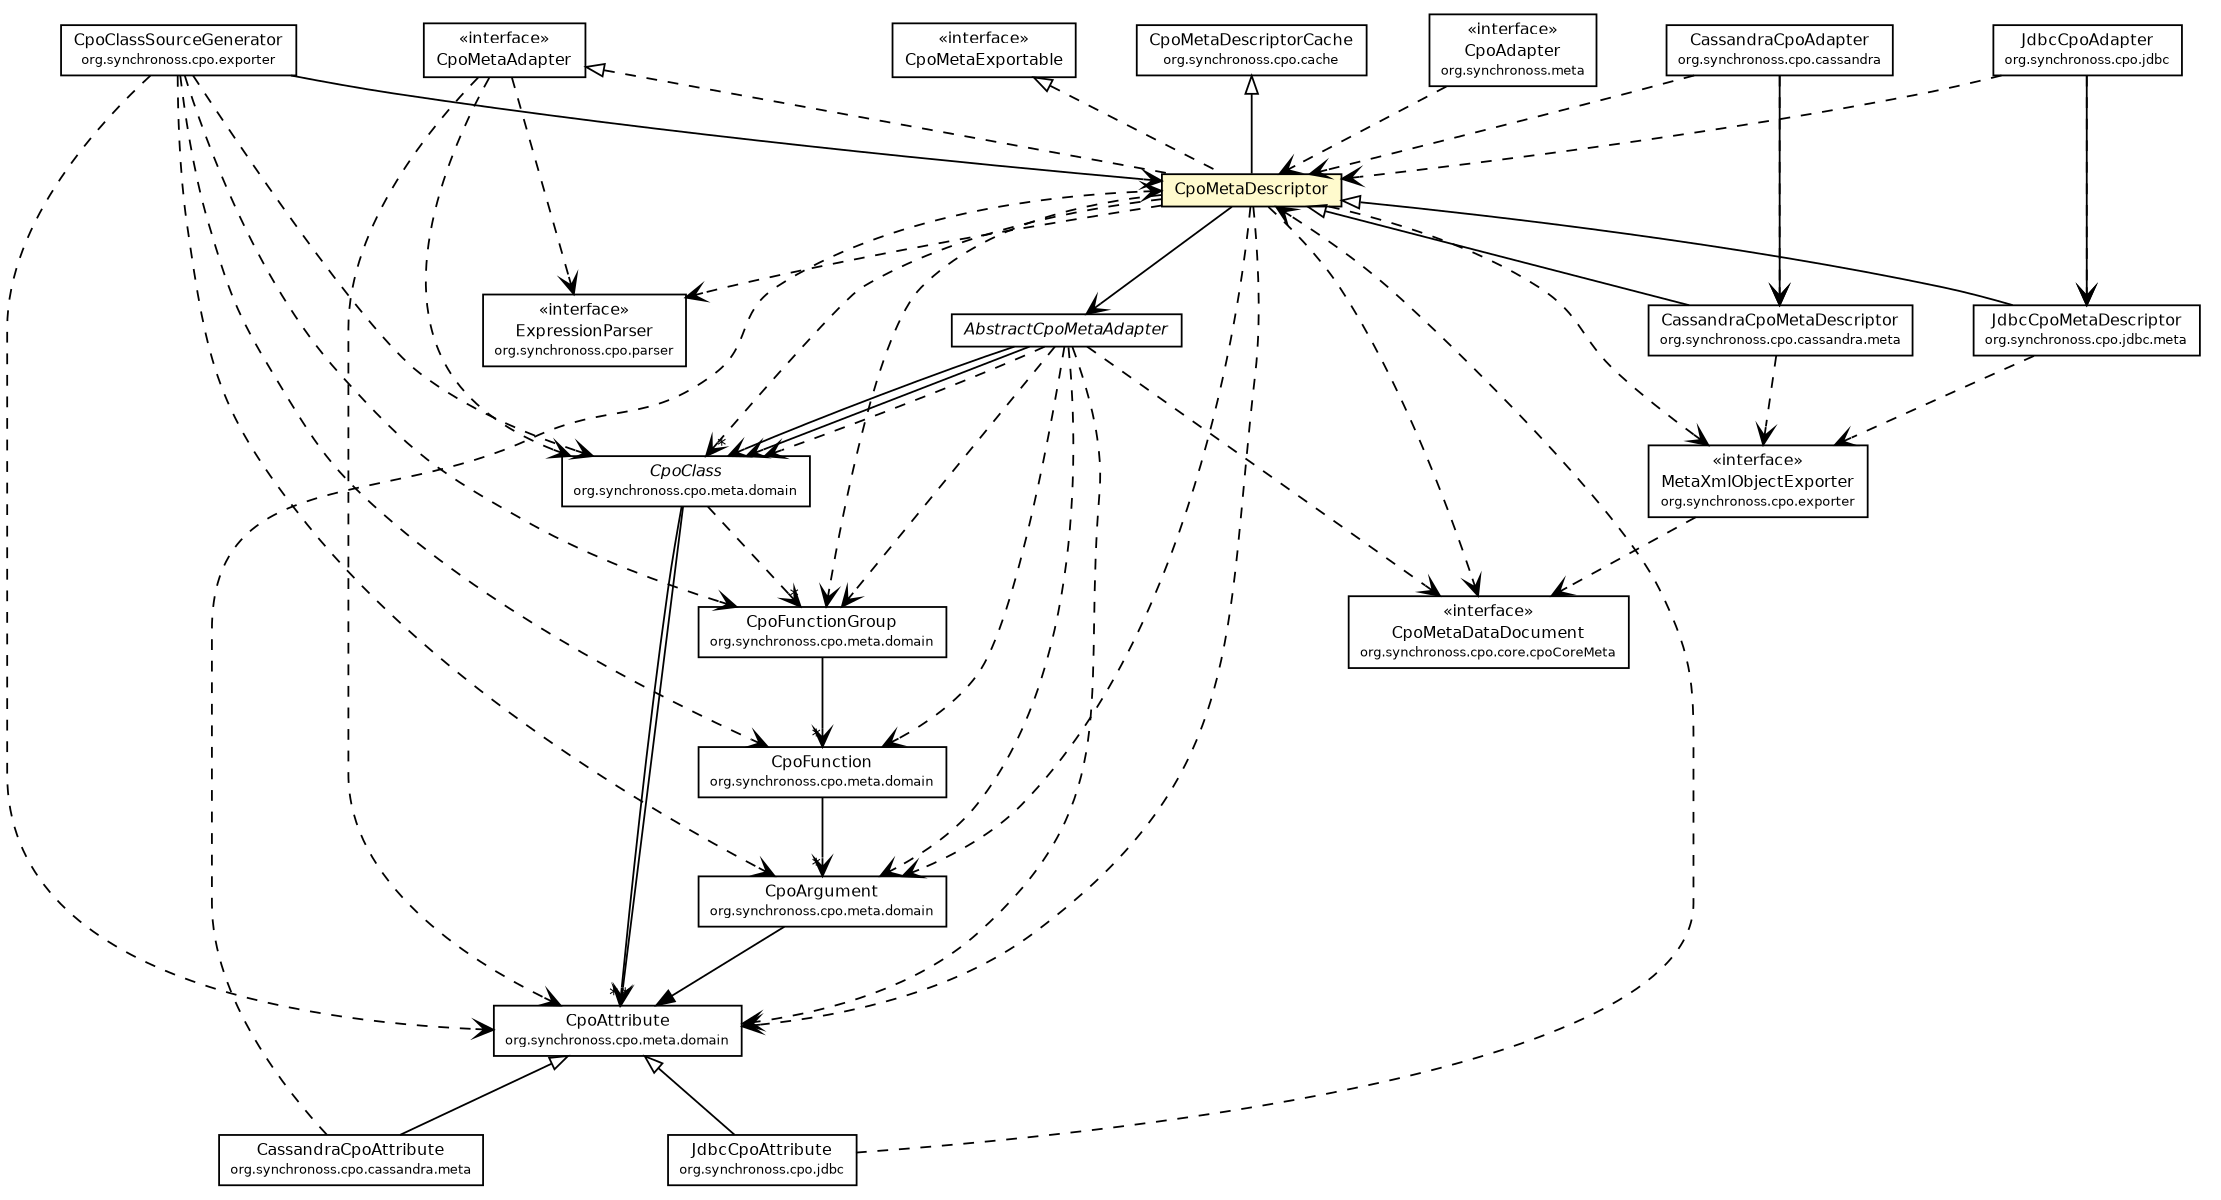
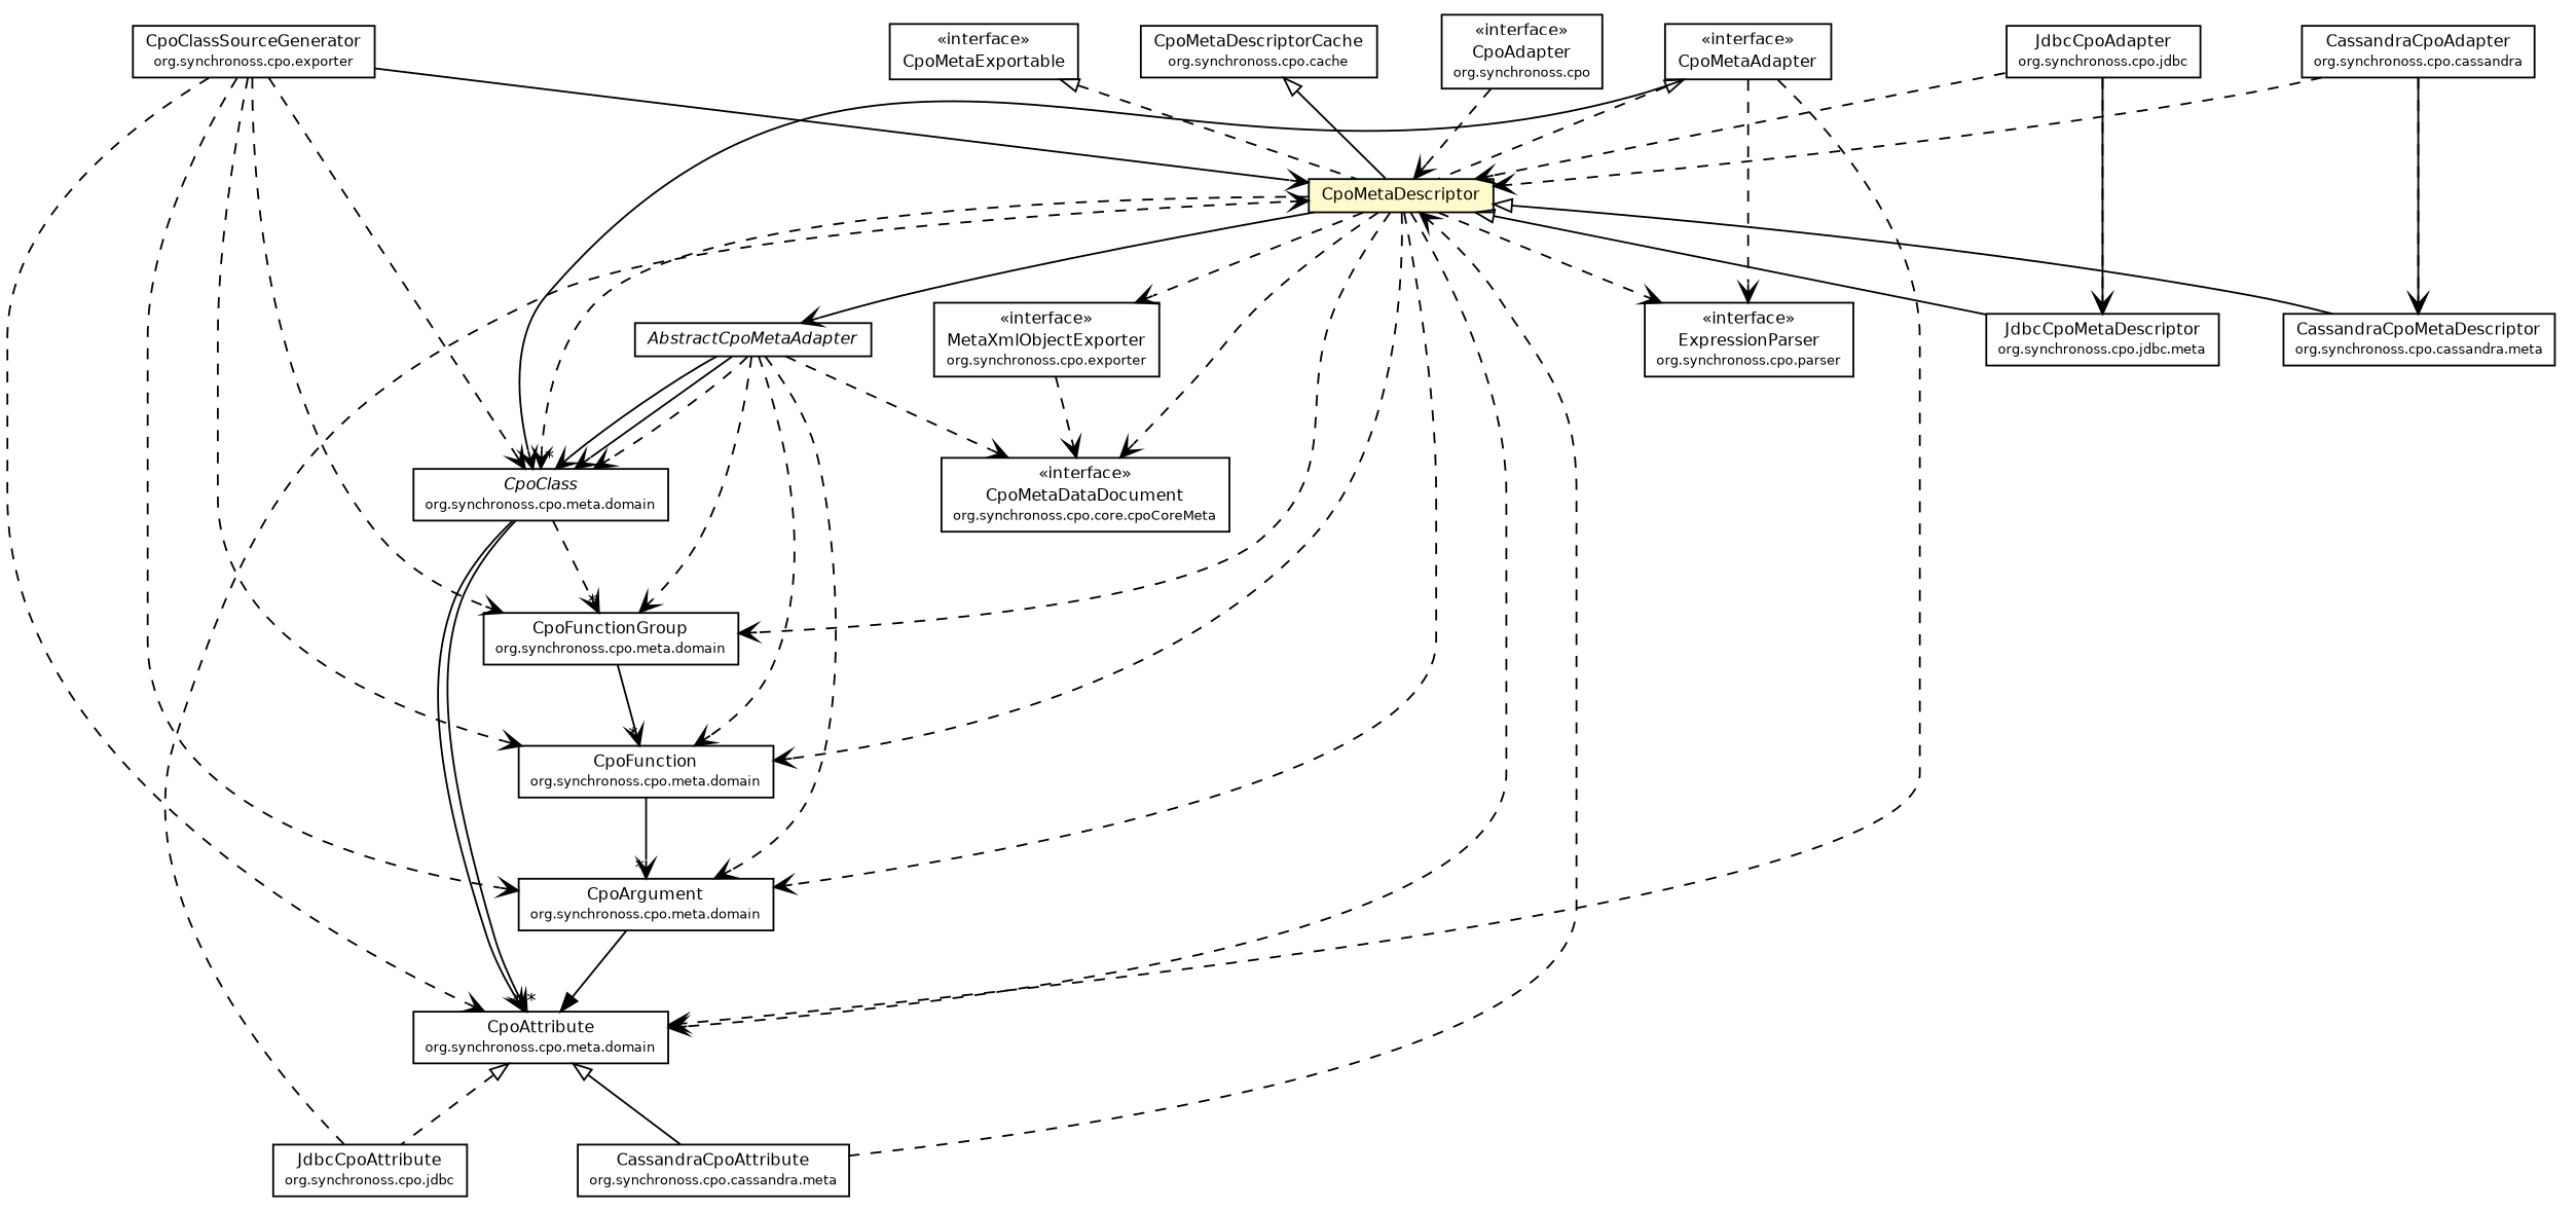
  digraph {
    node [fontcolor=black fontname=Helvetica fontsize=9.0 shape=plaintext]
    edge [arrowhead=open color=black fontcolor=black fontname=Helvetica fontsize=10.0 headport=p labelfontname=Helvetica labelfontsize=10 style=dashed tailport=p]
-   n1 [label=<<table border="0" cellborder="1" cellspacing="0" cellpadding="2" port="p" href="../CpoAdapter.html"> 		<tr><td><table border="0" cellspacing="0" cellpadding="1"> 			<tr><td> &laquo;interface&raquo; </td></tr> 			<tr><td> CpoAdapter </td></tr> 			<tr><td><font point-size="7.0"> org.synchronoss.meta </font></td></tr> 		</table></td></tr> 		</table>>]
+   n1 [label=<<table border="0" cellborder="1" cellspacing="0" cellpadding="2" port="p" href="../CpoAdapter.html"> 		<tr><td><table border="0" cellspacing="0" cellpadding="1"> 			<tr><td> &laquo;interface&raquo; </td></tr> 			<tr><td> CpoAdapter </td></tr> 			<tr><td><font point-size="7.0"> org.synchronoss.cpo </font></td></tr> 		</table></td></tr> 		</table>>]
    n2 [label=<<table border="0" cellborder="1" cellspacing="0" cellpadding="2" port="p" bgcolor="lemonChiffon" href="./CpoMetaDescriptor.html"> 		<tr><td><table border="0" cellspacing="0" cellpadding="1"> 			<tr><td> CpoMetaDescriptor </td></tr> 		</table></td></tr> 		</table>>]
    n3 [label=<<table border="0" cellborder="1" cellspacing="0" cellpadding="2" port="p" href="./domain/CpoAttribute.html"> 		<tr><td><table border="0" cellspacing="0" cellpadding="1"> 			<tr><td> CpoAttribute </td></tr> 			<tr><td><font point-size="7.0"> org.synchronoss.cpo.meta.domain </font></td></tr> 		</table></td></tr> 		</table>>]
    n4 [label=<<table border="0" cellborder="1" cellspacing="0" cellpadding="2" port="p" href="./domain/CpoArgument.html"> 		<tr><td><table border="0" cellspacing="0" cellpadding="1"> 			<tr><td> CpoArgument </td></tr> 			<tr><td><font point-size="7.0"> org.synchronoss.cpo.meta.domain </font></td></tr> 		</table></td></tr> 		</table>>]
    n5 [label=<<table border="0" cellborder="1" cellspacing="0" cellpadding="2" port="p" href="./domain/CpoFunctionGroup.html"> 		<tr><td><table border="0" cellspacing="0" cellpadding="1"> 			<tr><td> CpoFunctionGroup </td></tr> 			<tr><td><font point-size="7.0"> org.synchronoss.cpo.meta.domain </font></td></tr> 		</table></td></tr> 		</table>>]
    n6 [label=<<table border="0" cellborder="1" cellspacing="0" cellpadding="2" port="p" href="./domain/CpoClass.html"> 		<tr><td><table border="0" cellspacing="0" cellpadding="1"> 			<tr><td><font face="Helvetica-Oblique"> CpoClass </font></td></tr> 			<tr><td><font point-size="7.0"> org.synchronoss.cpo.meta.domain </font></td></tr> 		</table></td></tr> 		</table>>]
    n7 [label=<<table border="0" cellborder="1" cellspacing="0" cellpadding="2" port="p" href="./domain/CpoFunction.html"> 		<tr><td><table border="0" cellspacing="0" cellpadding="1"> 			<tr><td> CpoFunction </td></tr> 			<tr><td><font point-size="7.0"> org.synchronoss.cpo.meta.domain </font></td></tr> 		</table></td></tr> 		</table>>]
    n8 [label=<<table border="0" cellborder="1" cellspacing="0" cellpadding="2" port="p" href="../exporter/MetaXmlObjectExporter.html"> 		<tr><td><table border="0" cellspacing="0" cellpadding="1"> 			<tr><td> &laquo;interface&raquo; </td></tr> 			<tr><td> MetaXmlObjectExporter </td></tr> 			<tr><td><font point-size="7.0"> org.synchronoss.cpo.exporter </font></td></tr> 		</table></td></tr> 		</table>>]
    n9 [label=<<table border="0" cellborder="1" cellspacing="0" cellpadding="2" port="p" href="../core/cpoCoreMeta/CpoMetaDataDocument.html"> 		<tr><td><table border="0" cellspacing="0" cellpadding="1"> 			<tr><td> &laquo;interface&raquo; </td></tr> 			<tr><td> CpoMetaDataDocument </td></tr> 			<tr><td><font point-size="7.0"> org.synchronoss.cpo.core.cpoCoreMeta </font></td></tr> 		</table></td></tr> 		</table>>]
    n10 [label=<<table border="0" cellborder="1" cellspacing="0" cellpadding="2" port="p" href="../parser/ExpressionParser.html"> 		<tr><td><table border="0" cellspacing="0" cellpadding="1"> 			<tr><td> &laquo;interface&raquo; </td></tr> 			<tr><td> ExpressionParser </td></tr> 			<tr><td><font point-size="7.0"> org.synchronoss.cpo.parser </font></td></tr> 		</table></td></tr> 		</table>>]
    n11 [label=<<table border="0" cellborder="1" cellspacing="0" cellpadding="2" port="p" href="./AbstractCpoMetaAdapter.html"> 		<tr><td><table border="0" cellspacing="0" cellpadding="1"> 			<tr><td><font face="Helvetica-Oblique"> AbstractCpoMetaAdapter </font></td></tr> 		</table></td></tr> 		</table>>]
    n12 [label=<<table border="0" cellborder="1" cellspacing="0" cellpadding="2" port="p" href="../jdbc/meta/JdbcCpoMetaDescriptor.html"> 		<tr><td><table border="0" cellspacing="0" cellpadding="1"> 			<tr><td> JdbcCpoMetaDescriptor </td></tr> 			<tr><td><font point-size="7.0"> org.synchronoss.cpo.jdbc.meta </font></td></tr> 		</table></td></tr> 		</table>>]
    n13 [label=<<table border="0" cellborder="1" cellspacing="0" cellpadding="2" port="p" href="../cassandra/meta/CassandraCpoMetaDescriptor.html"> 		<tr><td><table border="0" cellspacing="0" cellpadding="1"> 			<tr><td> CassandraCpoMetaDescriptor </td></tr> 			<tr><td><font point-size="7.0"> org.synchronoss.cpo.cassandra.meta </font></td></tr> 		</table></td></tr> 		</table>>]
    n14 [label=<<table border="0" cellborder="1" cellspacing="0" cellpadding="2" port="p" href="../exporter/CpoClassSourceGenerator.html"> 		<tr><td><table border="0" cellspacing="0" cellpadding="1"> 			<tr><td> CpoClassSourceGenerator </td></tr> 			<tr><td><font point-size="7.0"> org.synchronoss.cpo.exporter </font></td></tr> 		</table></td></tr> 		</table>>]
    n15 [label=<<table border="0" cellborder="1" cellspacing="0" cellpadding="2" port="p" href="../jdbc/JdbcCpoAttribute.html"> 		<tr><td><table border="0" cellspacing="0" cellpadding="1"> 			<tr><td> JdbcCpoAttribute </td></tr> 			<tr><td><font point-size="7.0"> org.synchronoss.cpo.jdbc </font></td></tr> 		</table></td></tr> 		</table>>]
    n16 [label=<<table border="0" cellborder="1" cellspacing="0" cellpadding="2" port="p" href="../cassandra/meta/CassandraCpoAttribute.html"> 		<tr><td><table border="0" cellspacing="0" cellpadding="1"> 			<tr><td> CassandraCpoAttribute </td></tr> 			<tr><td><font point-size="7.0"> org.synchronoss.cpo.cassandra.meta </font></td></tr> 		</table></td></tr> 		</table>>]
    n17 [label=<<table border="0" cellborder="1" cellspacing="0" cellpadding="2" port="p" href="./CpoMetaAdapter.html"> 		<tr><td><table border="0" cellspacing="0" cellpadding="1"> 			<tr><td> &laquo;interface&raquo; </td></tr> 			<tr><td> CpoMetaAdapter </td></tr> 		</table></td></tr> 		</table>>]
    n18 [label=<<table border="0" cellborder="1" cellspacing="0" cellpadding="2" port="p" href="./CpoMetaExportable.html"> 		<tr><td><table border="0" cellspacing="0" cellpadding="1"> 			<tr><td> &laquo;interface&raquo; </td></tr> 			<tr><td> CpoMetaExportable </td></tr> 		</table></td></tr> 		</table>>]
    n19 [label=<<table border="0" cellborder="1" cellspacing="0" cellpadding="2" port="p" href="../cache/CpoMetaDescriptorCache.html"> 		<tr><td><table border="0" cellspacing="0" cellpadding="1"> 			<tr><td> CpoMetaDescriptorCache </td></tr> 			<tr><td><font point-size="7.0"> org.synchronoss.cpo.cache </font></td></tr> 		</table></td></tr> 		</table>>]
    n20 [label=<<table border="0" cellborder="1" cellspacing="0" cellpadding="2" port="p" href="../jdbc/JdbcCpoAdapter.html"> 		<tr><td><table border="0" cellspacing="0" cellpadding="1"> 			<tr><td> JdbcCpoAdapter </td></tr> 			<tr><td><font point-size="7.0"> org.synchronoss.cpo.jdbc </font></td></tr> 		</table></td></tr> 		</table>>]
    n21 [label=<<table border="0" cellborder="1" cellspacing="0" cellpadding="2" port="p" href="../cassandra/CassandraCpoAdapter.html"> 		<tr><td><table border="0" cellspacing="0" cellpadding="1"> 			<tr><td> CassandraCpoAdapter </td></tr> 			<tr><td><font point-size="7.0"> org.synchronoss.cpo.cassandra </font></td></tr> 		</table></td></tr> 		</table>>]
    n1 -> n2
    n2 -> n3
    n2 -> n4
    n2 -> n5
    n2 -> n6
+   n2 -> n7
    n2 -> n8
    n2 -> n9
    n2 -> n10
    n2 -> n11 [style=""]
    n2 -> n12 [arrowtail=empty dir=back fontsize=10 arrowhead="" color="" fontcolor="" style=""]
    n2 -> n13 [arrowtail=empty dir=back fontsize=10 arrowhead="" color="" fontcolor="" style=""]
-   n3 -> n15 [arrowtail=empty dir=back fontsize=10 arrowhead="" color="" fontcolor="" style=""]
+   n3 -> n15 [arrowtail=empty dir=back fontsize=10 arrowhead="" color="" fontcolor=""]
    n3 -> n16 [arrowtail=empty dir=back fontsize=10 arrowhead="" color="" fontcolor="" style=""]
    n4 -> n3 [arrowhead=normal style=""]
    n5 -> n7 [headlabel="*" style=""]
    n6 -> n3 [headlabel="*" style=""]
    n6 -> n3 [headlabel="*" style=""]
    n6 -> n5 [headlabel="*"]
    n7 -> n4 [headlabel="*" style=""]
    n8 -> n9
-   n11 -> n3
    n11 -> n4
    n11 -> n5
    n11 -> n6 [headlabel="*" style=""]
    n11 -> n6 [style=""]
    n11 -> n6
    n11 -> n7
    n11 -> n9
-   n12 -> n8
-   n13 -> n8
    n14 -> n2 [style=""]
    n14 -> n3
    n14 -> n4
    n14 -> n5
    n14 -> n6
    n14 -> n7
    n15 -> n2
    n16 -> n2
    n17 -> n2 [arrowtail=empty dir=back fontsize=10 arrowhead="" color="" fontcolor=""]
    n17 -> n3
-   n17 -> n6
+   n17 -> n6 [style=solid]
    n17 -> n10
    n18 -> n2 [arrowtail=empty dir=back fontsize=10 arrowhead="" color="" fontcolor=""]
    n19 -> n2 [arrowtail=empty dir=back fontsize=10 arrowhead="" color="" fontcolor="" style=""]
    n20 -> n2
    n20 -> n12 [style=""]
    n20 -> n12
    n21 -> n2
    n21 -> n13 [style=""]
    n21 -> n13
  }
